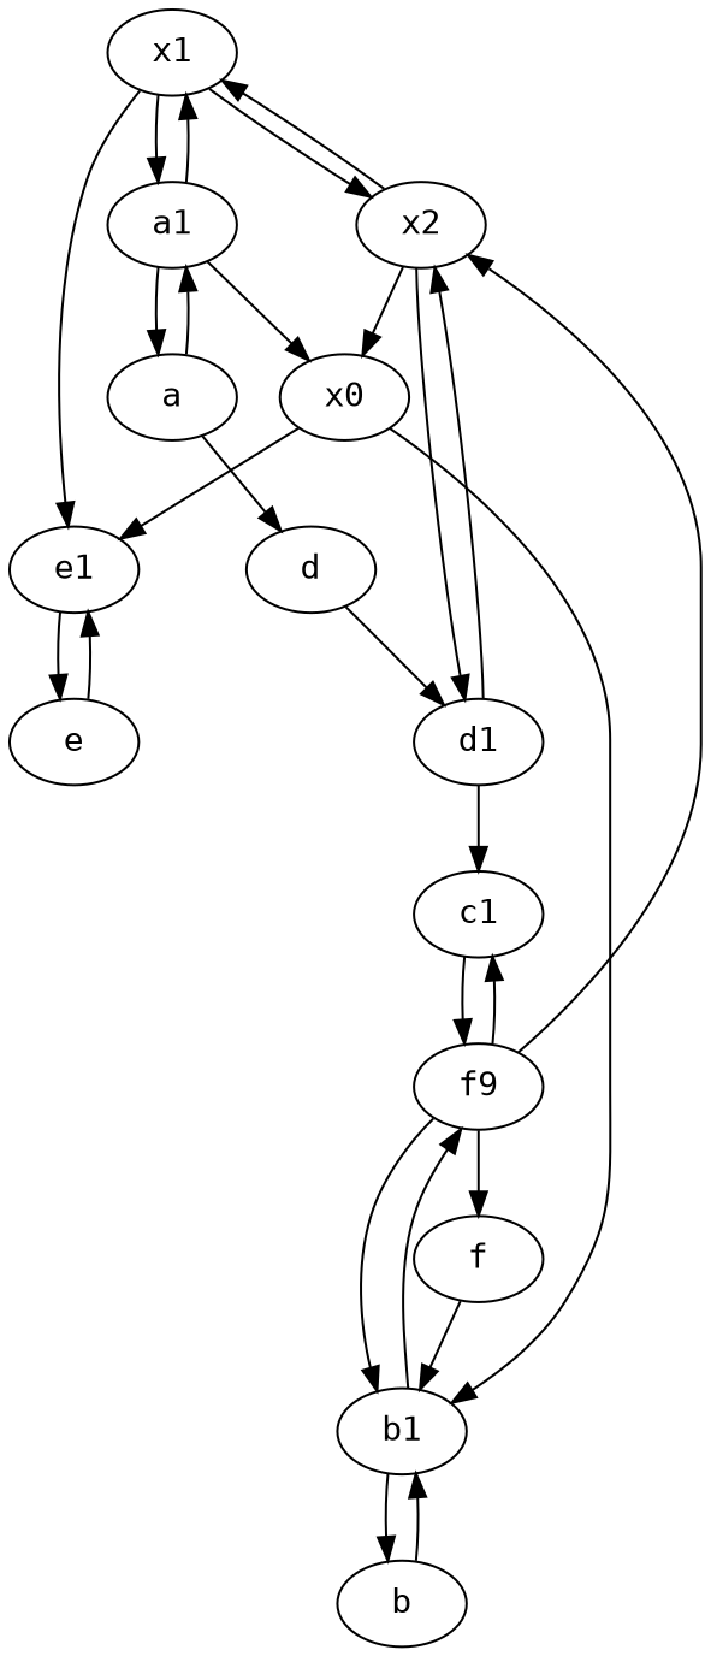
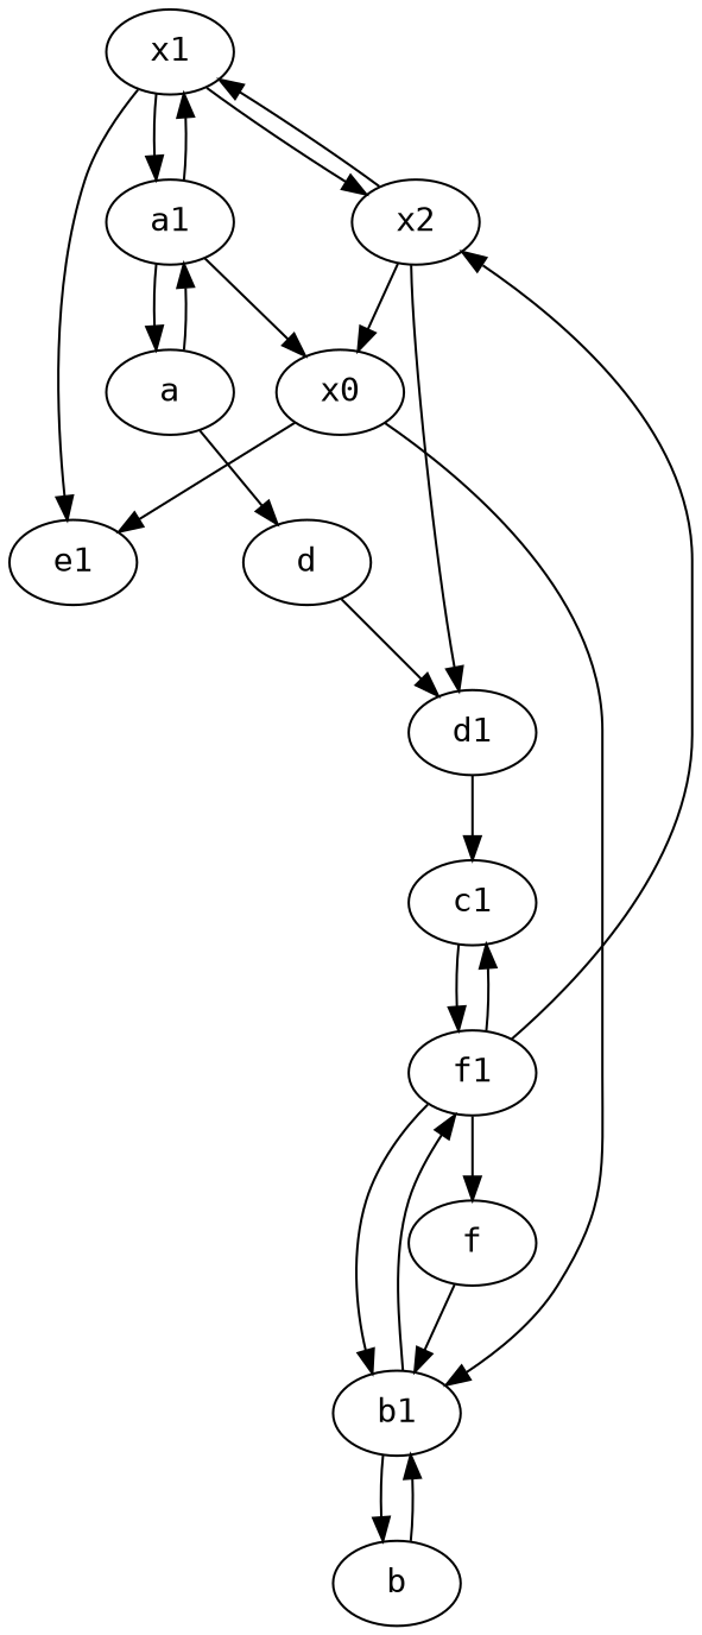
  digraph {
    fontname="DejaVu Sans Mono"
    node [fontname="DejaVu Sans Mono"]
    edge [fontname="DejaVu Sans Mono"]
    e1
-   e
    x1
    x2
    a1
    x0
    d1
    b1
    c1
    a
    b
-   f1 [label=f9]
+   f1
    f
    d
-   e1 -> e
-   e -> e1
    x1 -> e1
    x1 -> x2
    x1 -> a1
    x2 -> x1
    x2 -> x0
    x2 -> d1
    a1 -> x1
    a1 -> x0
    a1 -> a
    x0 -> e1
    x0 -> b1
-   d1 -> x2
    d1 -> c1
    b1 -> b
    b1 -> f1
    c1 -> f1
    a -> a1
    a -> d
    b -> b1
    f1 -> x2
    f1 -> b1
    f1 -> c1
    f1 -> f
    f -> b1
    d -> d1
  }
